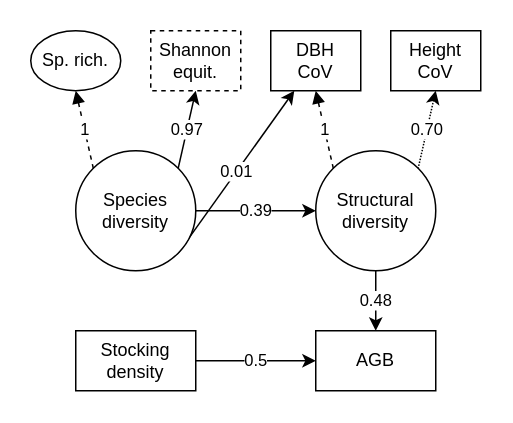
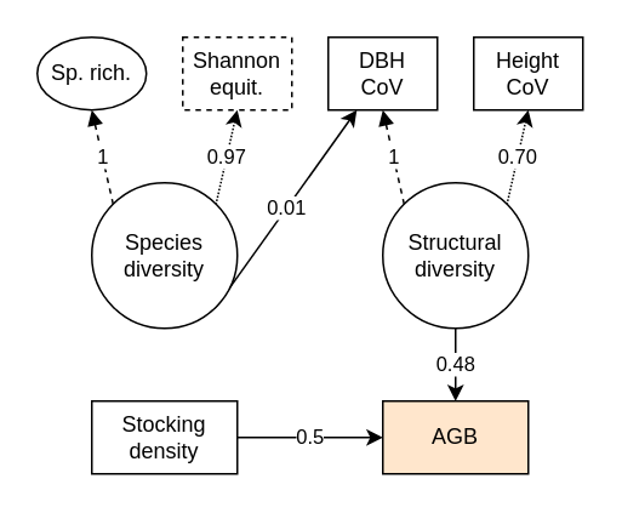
  <mxCell id="0" />
  <mxCell id="1" parent="0" />
- <mxCell id="2" value="AGB" style="rounded=1;whiteSpace=wrap;html=1;fontSize=12;glass=0;strokeWidth=1;shadow=0;arcSize=0;align=center;fontStyle=0" parent="1" vertex="1"><mxGeometry x="210" y="220" width="80" height="40" as="geometry" /></mxCell>
+ <mxCell id="2" value="AGB" style="rounded=1;whiteSpace=wrap;html=1;fontSize=12;glass=0;strokeWidth=1;shadow=0;arcSize=0;align=center;fontStyle=0;fillColor=#ffe6cc;" parent="1" vertex="1"><mxGeometry x="210" y="220" width="80" height="40" as="geometry" /></mxCell>
  <mxCell id="3" value="0.5" style="edgeStyle=orthogonalEdgeStyle;rounded=0;orthogonalLoop=1;jettySize=auto;html=1;" parent="1" source="4" target="2" edge="1"><mxGeometry relative="1" as="geometry" /></mxCell>
  <mxCell id="4" value="Stocking density" style="rounded=1;whiteSpace=wrap;html=1;fontSize=12;glass=0;strokeWidth=1;shadow=0;arcSize=0;align=center;fontStyle=0" parent="1" vertex="1"><mxGeometry x="50" y="220" width="80" height="40" as="geometry" /></mxCell>
  <mxCell id="5" value="0.01" style="rounded=0;orthogonalLoop=1;jettySize=auto;html=1;exitX=1;exitY=1;exitDx=0;exitDy=0;" parent="1" source="7" target="15" edge="1"><mxGeometry relative="1" as="geometry" /></mxCell>
- <mxCell id="6" value="0.39" style="edgeStyle=none;rounded=0;orthogonalLoop=1;jettySize=auto;html=1;exitX=1;exitY=0.5;exitDx=0;exitDy=0;entryX=0;entryY=0.5;entryDx=0;entryDy=0;" parent="1" source="7" target="9" edge="1"><mxGeometry relative="1" as="geometry" /></mxCell>
  <mxCell id="7" value="Species&lt;br&gt;diversity" style="ellipse;whiteSpace=wrap;html=1;aspect=fixed;" parent="1" vertex="1"><mxGeometry x="50" y="100" width="80" height="80" as="geometry" /></mxCell>
  <mxCell id="8" value="0.48" style="edgeStyle=orthogonalEdgeStyle;rounded=0;orthogonalLoop=1;jettySize=auto;html=1;" parent="1" source="9" target="2" edge="1"><mxGeometry relative="1" as="geometry" /></mxCell>
  <mxCell id="9" value="Structural&lt;br&gt;diversity" style="ellipse;whiteSpace=wrap;html=1;aspect=fixed;" parent="1" vertex="1"><mxGeometry x="210" y="100" width="80" height="80" as="geometry" /></mxCell>
  <mxCell id="10" value="1" style="rounded=0;orthogonalLoop=1;jettySize=auto;html=1;exitX=0.5;exitY=1;exitDx=0;exitDy=0;entryX=0;entryY=0;entryDx=0;entryDy=0;startArrow=block;startFill=1;endArrow=none;endFill=0;dashed=1;strokeWidth=1;" parent="1" source="11" target="7" edge="1"><mxGeometry relative="1" as="geometry" /></mxCell>
  <mxCell id="11" value="Sp. rich." style="ellipse;whiteSpace=wrap;html=1;fontSize=12;glass=0;strokeWidth=1;shadow=0;arcSize=0;align=center;fontStyle=0;" parent="1" vertex="1"><mxGeometry x="20" y="20" width="60" height="40" as="geometry" /></mxCell>
- <mxCell id="12" value="0.97" style="rounded=0;orthogonalLoop=1;jettySize=auto;html=1;exitX=0.5;exitY=1;exitDx=0;exitDy=0;entryX=1;entryY=0;entryDx=0;entryDy=0;startArrow=classic;startFill=1;endArrow=none;endFill=0;dashed=0;dashPattern=1 1;" parent="1" source="13" target="7" edge="1"><mxGeometry relative="1" as="geometry" /></mxCell>
+ <mxCell id="12" value="0.97" style="rounded=0;orthogonalLoop=1;jettySize=auto;html=1;exitX=0.5;exitY=1;exitDx=0;exitDy=0;entryX=1;entryY=0;entryDx=0;entryDy=0;startArrow=classic;startFill=1;endArrow=none;endFill=0;dashed=1;dashPattern=1 1;" parent="1" source="13" target="7" edge="1"><mxGeometry relative="1" as="geometry" /></mxCell>
  <mxCell id="13" value="Shannon equit." style="rounded=1;whiteSpace=wrap;html=1;fontSize=12;glass=0;strokeWidth=1;shadow=0;arcSize=0;align=center;fontStyle=0;dashed=1;" parent="1" vertex="1"><mxGeometry x="100" y="20" width="60" height="40" as="geometry" /></mxCell>
  <mxCell id="14" value="1" style="rounded=0;orthogonalLoop=1;jettySize=auto;html=1;exitX=0.5;exitY=1;exitDx=0;exitDy=0;entryX=0;entryY=0;entryDx=0;entryDy=0;startArrow=block;startFill=1;endArrow=none;endFill=0;dashed=1;strokeWidth=1;" parent="1" source="15" target="9" edge="1"><mxGeometry relative="1" as="geometry" /></mxCell>
  <mxCell id="15" value="DBH&lt;br&gt;CoV" style="rounded=1;whiteSpace=wrap;html=1;fontSize=12;glass=0;strokeWidth=1;shadow=0;arcSize=0;align=center;fontStyle=0" parent="1" vertex="1"><mxGeometry x="180" y="20" width="60" height="40" as="geometry" /></mxCell>
  <mxCell id="16" value="0.70" style="rounded=0;orthogonalLoop=1;jettySize=auto;html=1;exitX=0.5;exitY=1;exitDx=0;exitDy=0;entryX=1;entryY=0;entryDx=0;entryDy=0;startArrow=classic;startFill=1;endArrow=none;endFill=0;dashed=1;dashPattern=1 1;" parent="1" source="17" target="9" edge="1"><mxGeometry relative="1" as="geometry" /></mxCell>
  <mxCell id="17" value="Height&lt;br&gt;CoV" style="rounded=1;whiteSpace=wrap;html=1;fontSize=12;glass=0;strokeWidth=1;shadow=0;arcSize=0;align=center;fontStyle=0" parent="1" vertex="1"><mxGeometry x="260" y="20" width="60" height="40" as="geometry" /></mxCell>
